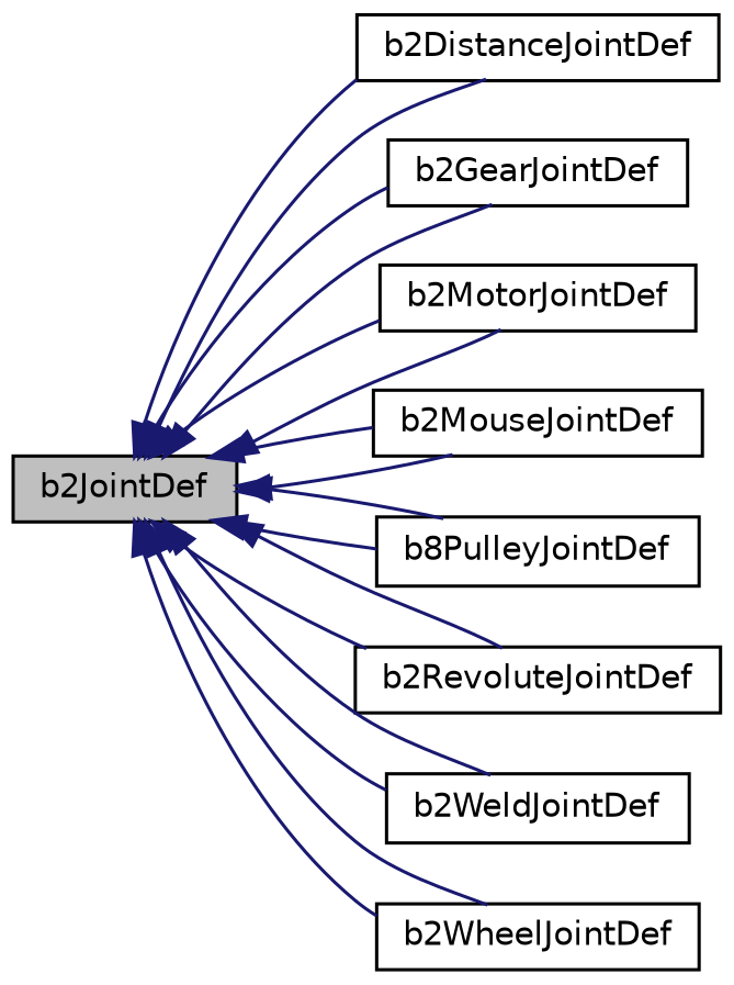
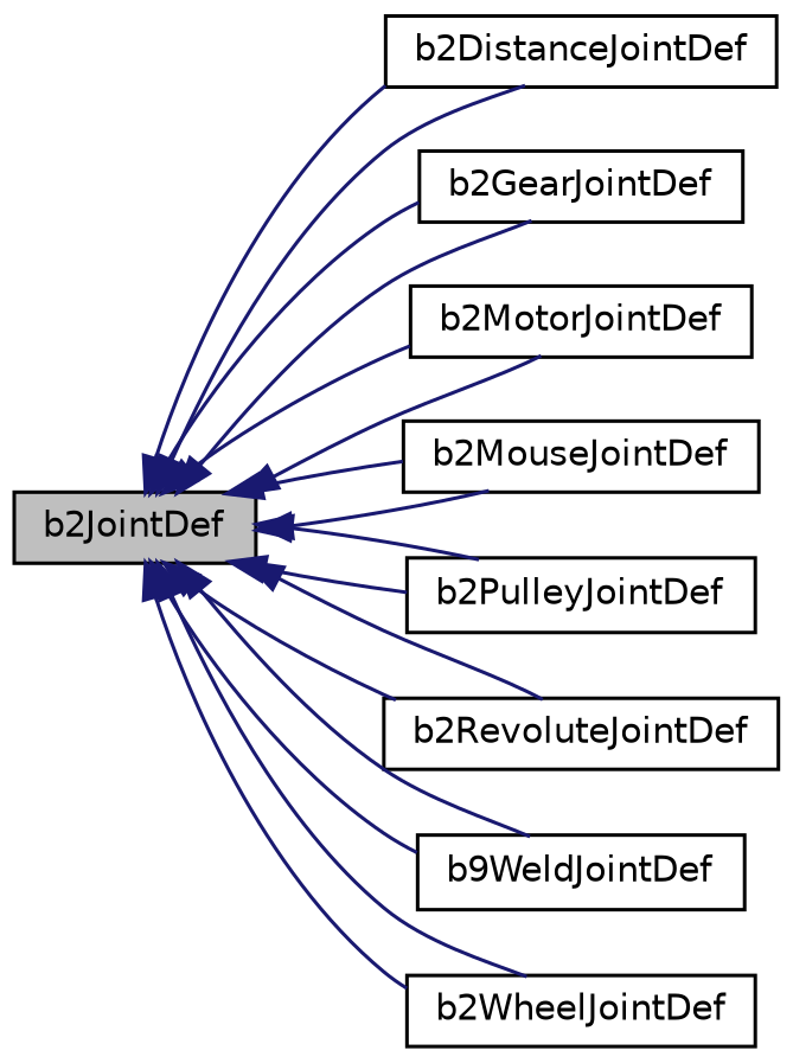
  digraph {
    rankdir=LR
    node [color=black fillcolor=white fontname=Helvetica fontsize=10 shape=record style=filled]
    edge [color=midnightblue dir=back fontname=Helvetica fontsize=10 labelfontname=Helvetica labelfontsize=10 style=solid]
    n1 [fillcolor=grey75 fontcolor=black height=0.2 label=b2JointDef width=0.4]
    n2 [height=0.2 label=b2DistanceJointDef width=0.4]
    n3 [height=0.2 label=b2GearJointDef width=0.4]
    n4 [height=0.2 label=b2MotorJointDef width=0.4]
    n5 [height=0.2 label=b2MouseJointDef width=0.4]
-   n6 [height=0.2 label=b8PulleyJointDef width=0.4]
+   n6 [height=0.2 label=b2PulleyJointDef width=0.4]
    n7 [height=0.2 label=b2RevoluteJointDef width=0.4]
-   n8 [height=0.2 label=b2WeldJointDef width=0.4]
+   n8 [height=0.2 label=b9WeldJointDef width=0.4]
    n9 [height=0.2 label=b2WheelJointDef width=0.4]
    n1 -> n2
    n1 -> n2
    n1 -> n3
    n1 -> n3
    n1 -> n4
    n1 -> n4
    n1 -> n5
    n1 -> n5
    n1 -> n6
    n1 -> n6
    n1 -> n7
    n1 -> n7
    n1 -> n8
    n1 -> n8
    n1 -> n9
    n1 -> n9
  }
